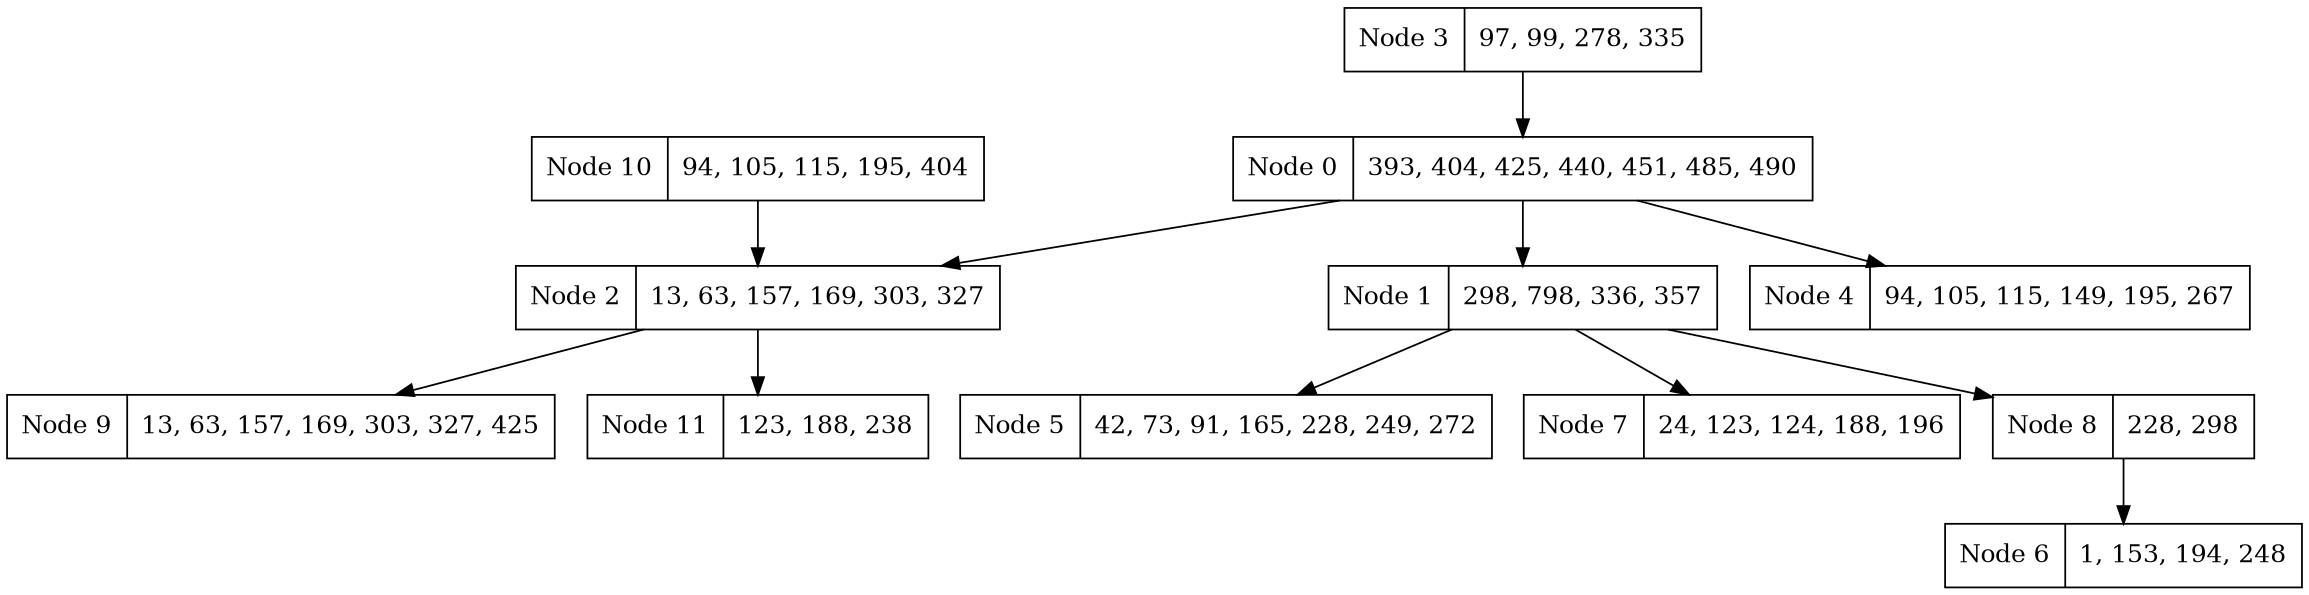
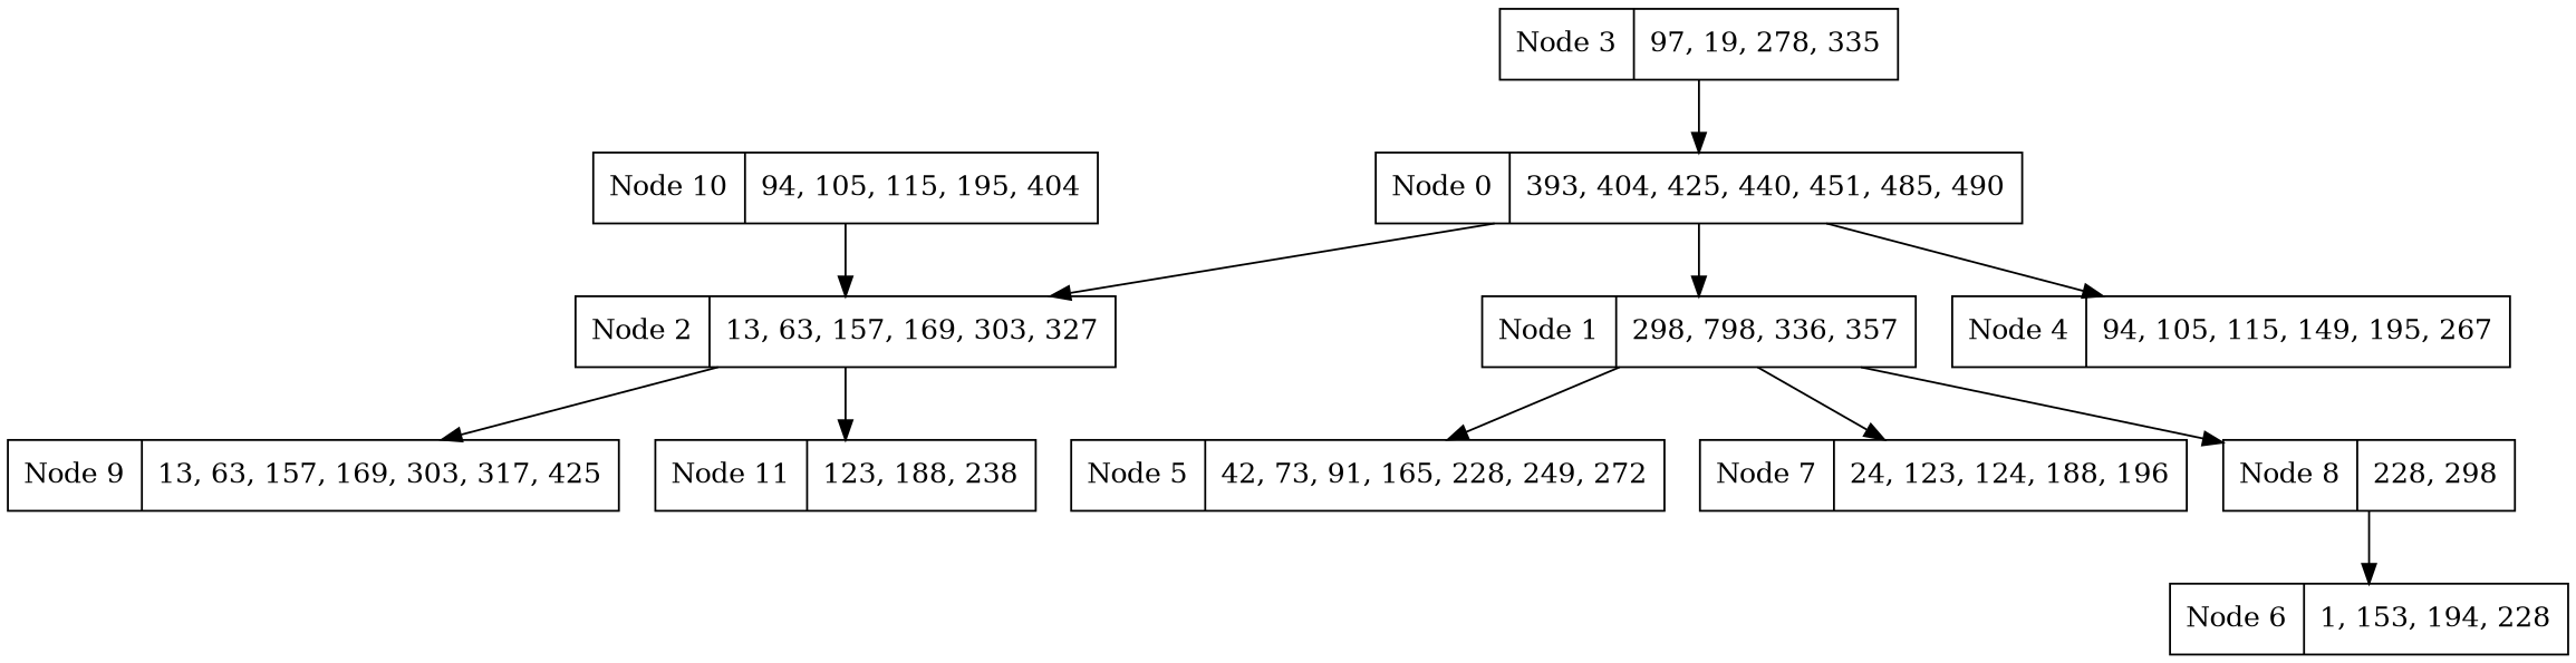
  digraph {
    node [shape=record]
    n1 [label="Node 0 | 393, 404, 425, 440, 451, 485, 490 "]
    n2 [label="Node 1 | 298, 798, 336, 357 "]
    n3 [label="Node 2 | 13, 63, 157, 169, 303, 327 "]
    n4 [label="Node 4 | 94, 105, 115, 149, 195, 267 "]
    n5 [label="Node 5 | 42, 73, 91, 165, 228, 249, 272 "]
    n6 [label="Node 7 | 24, 123, 124, 188, 196 "]
    n7 [label="Node 8 | 228, 298 "]
-   n8 [label="Node 9 | 13, 63, 157, 169, 303, 327, 425 "]
+   n8 [label="Node 9 | 13, 63, 157, 169, 303, 317, 425 "]
    n9 [label="Node 11 | 123, 188, 238 "]
-   n10 [label="Node 3 | 97, 99, 278, 335 "]
-   n11 [label="Node 6 | 1, 153, 194, 248 "]
+   n10 [label="Node 3 | 97, 19, 278, 335 "]
+   n11 [label="Node 6 | 1, 153, 194, 228 "]
    n12 [label="Node 10 | 94, 105, 115, 195, 404 "]
    n1 -> n2
    n1 -> n3
    n1 -> n4
    n2 -> n5
    n2 -> n6
    n2 -> n7
    n3 -> n8
    n3 -> n9
    n7 -> n11
    n10 -> n1
    n12 -> n3
  }
